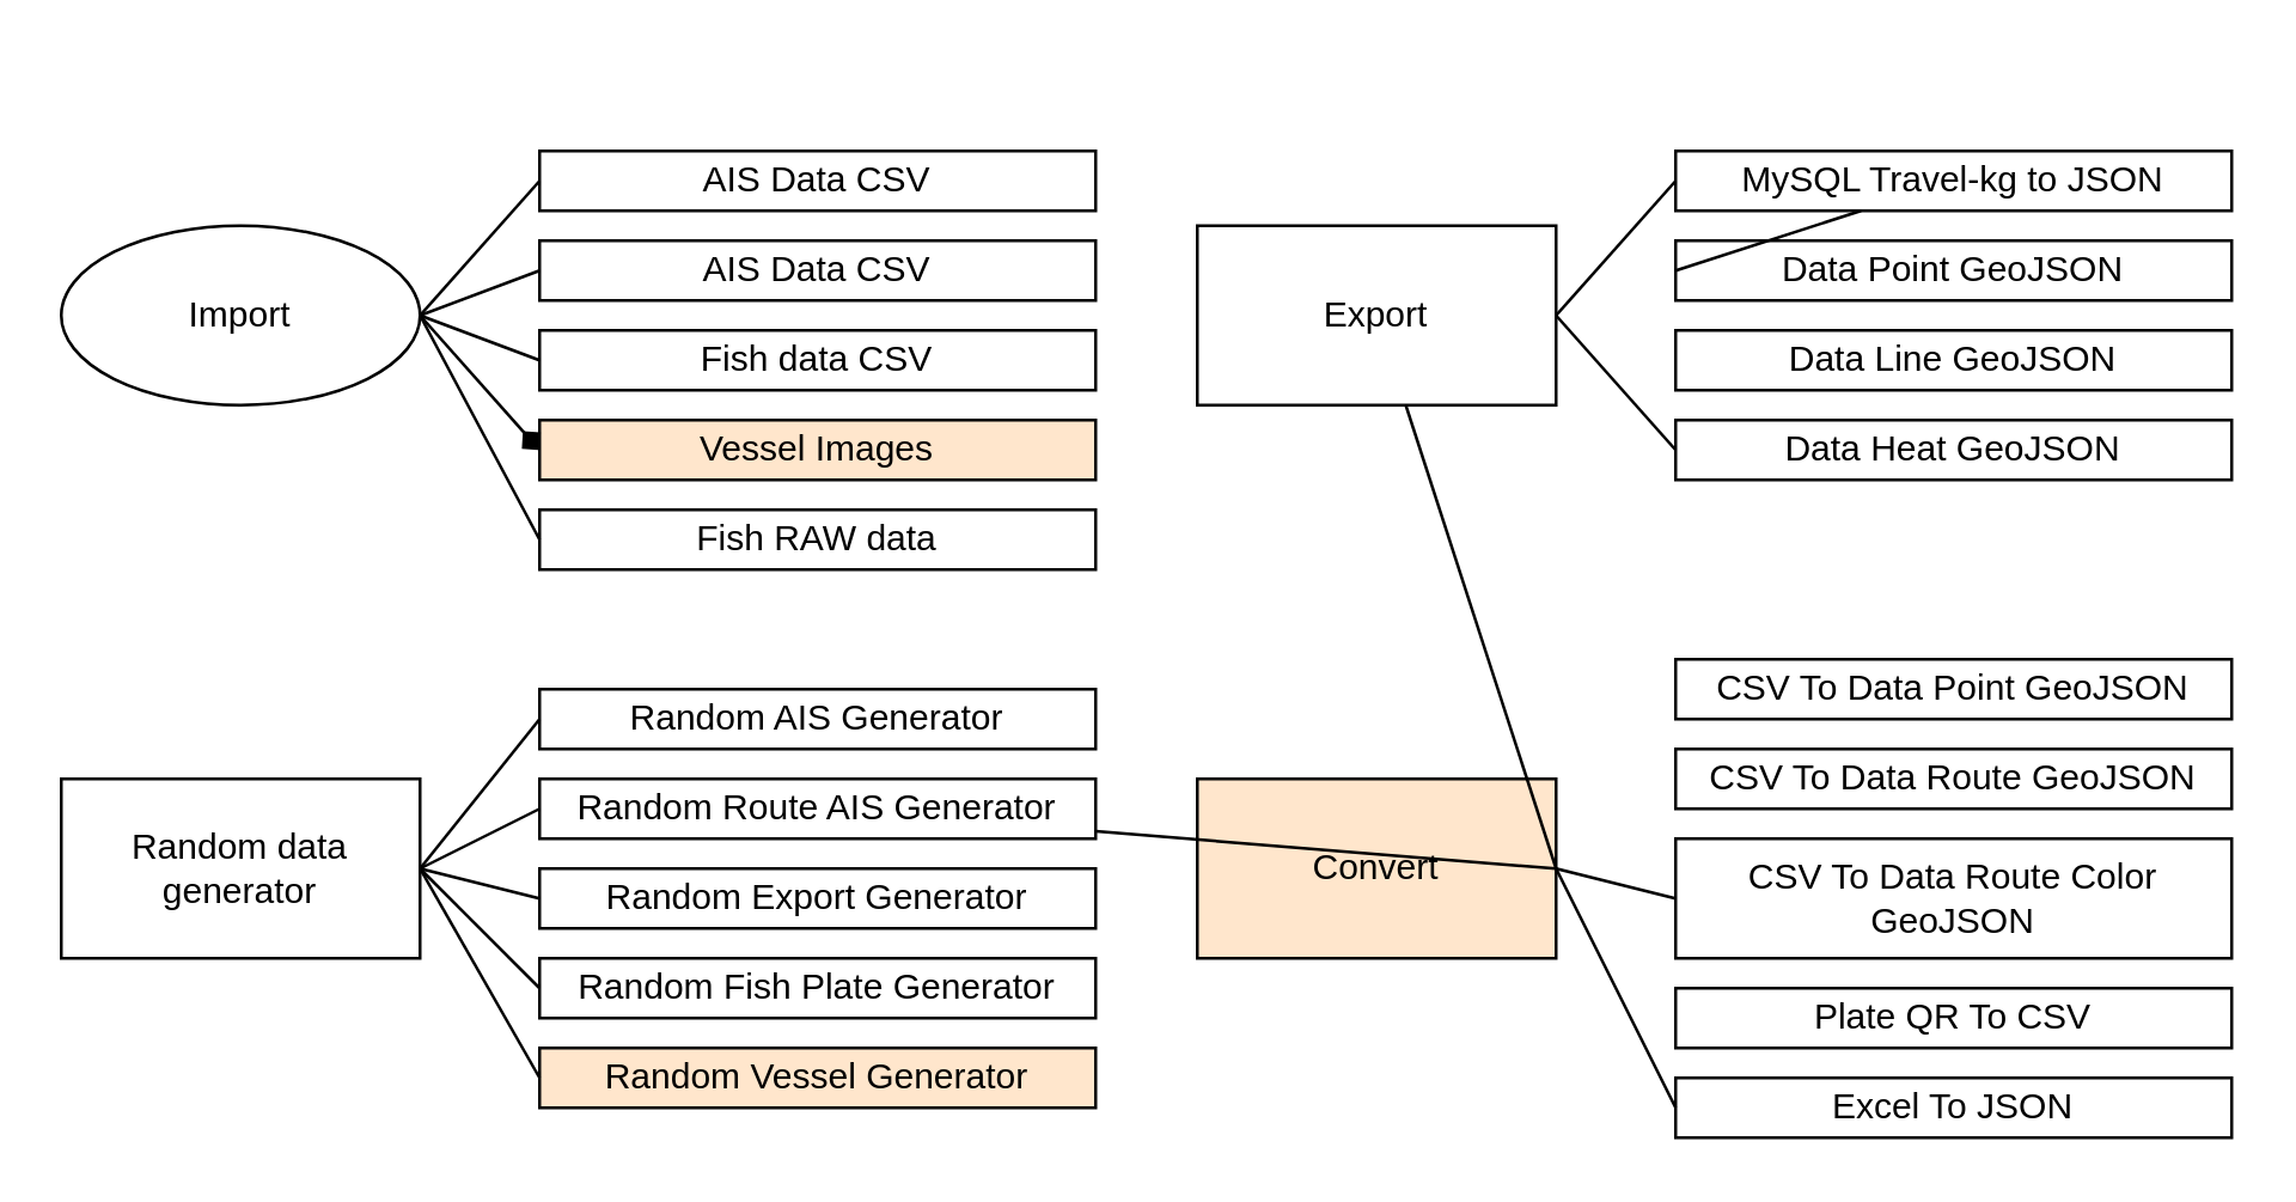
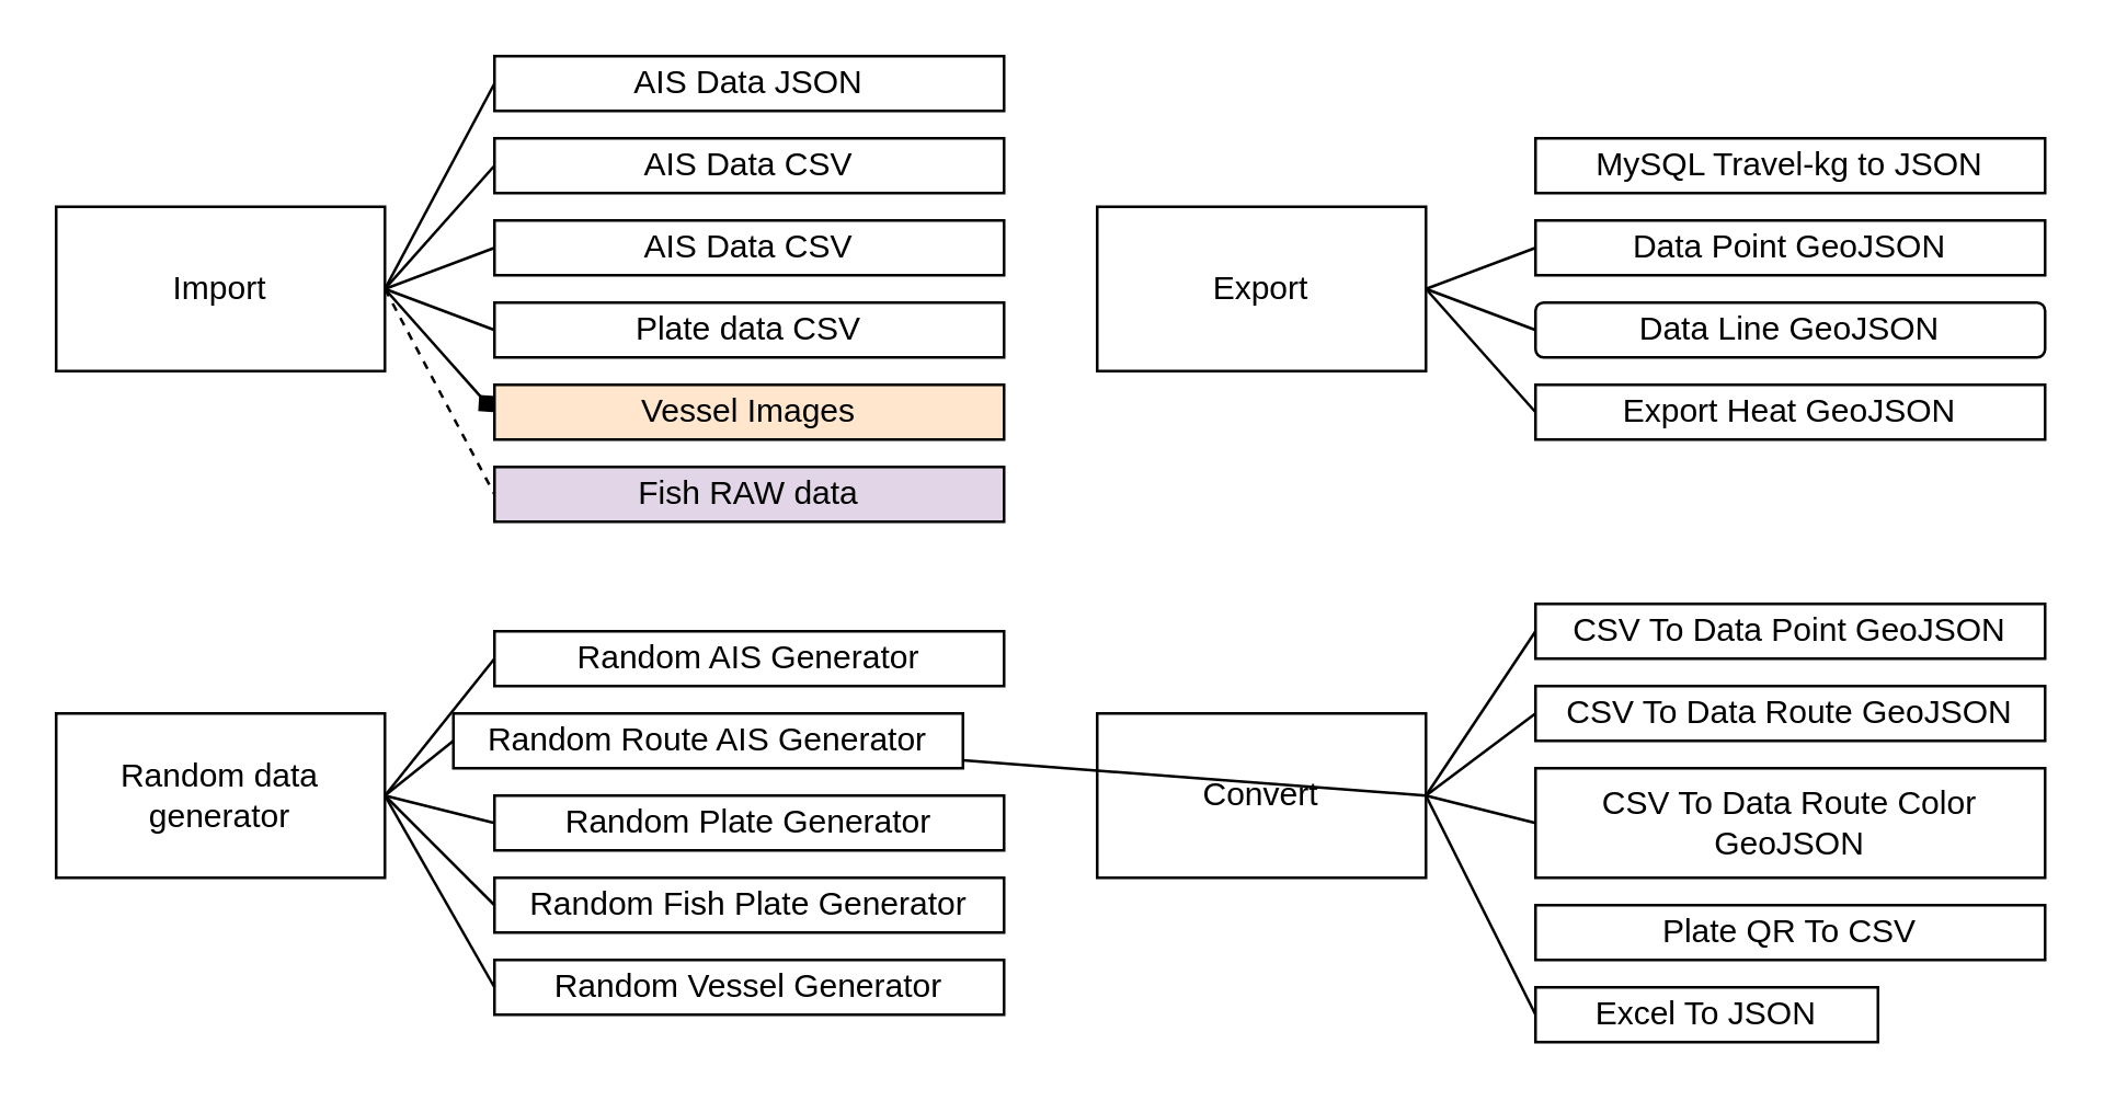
  <mxCell id="0" />
  <mxCell id="1" parent="0" />
- <mxCell id="2" value="Import" style="ellipse;whiteSpace=wrap;html=1;" vertex="1" parent="1"><mxGeometry x="20" y="75" width="120" height="60" as="geometry" /></mxCell>
+ <mxCell id="2" value="Import" style="rounded=0;whiteSpace=wrap;html=1;" vertex="1" parent="1"><mxGeometry x="20" y="75" width="120" height="60" as="geometry" /></mxCell>
  <mxCell id="3" value="Export" style="rounded=0;whiteSpace=wrap;html=1;" vertex="1" parent="1"><mxGeometry x="400" y="75" width="120" height="60" as="geometry" /></mxCell>
  <mxCell id="4" value="Random data generator" style="rounded=0;whiteSpace=wrap;html=1;" vertex="1" parent="1"><mxGeometry x="20" y="260" width="120" height="60" as="geometry" /></mxCell>
- <mxCell id="5" value="Convert" style="rounded=0;whiteSpace=wrap;html=1;fillColor=#ffe6cc;" vertex="1" parent="1"><mxGeometry x="400" y="260" width="120" height="60" as="geometry" /></mxCell>
+ <mxCell id="5" value="Convert" style="rounded=0;whiteSpace=wrap;html=1;" vertex="1" parent="1"><mxGeometry x="400" y="260" width="120" height="60" as="geometry" /></mxCell>
+ <mxCell id="6" value="AIS Data JSON" style="rounded=0;whiteSpace=wrap;html=1;" vertex="1" parent="1"><mxGeometry x="180" y="20" width="186" height="20" as="geometry" /></mxCell>
  <mxCell id="7" value="AIS Data CSV" style="rounded=0;whiteSpace=wrap;html=1;" vertex="1" parent="1"><mxGeometry x="180" y="50" width="186" height="20" as="geometry" /></mxCell>
  <mxCell id="8" value="AIS Data CSV" style="rounded=0;whiteSpace=wrap;html=1;" vertex="1" parent="1"><mxGeometry x="180" y="80" width="186" height="20" as="geometry" /></mxCell>
- <mxCell id="9" value="Fish data CSV" style="rounded=0;whiteSpace=wrap;html=1;" vertex="1" parent="1"><mxGeometry x="180" y="110" width="186" height="20" as="geometry" /></mxCell>
+ <mxCell id="9" value="Plate data CSV" style="rounded=0;whiteSpace=wrap;html=1;" vertex="1" parent="1"><mxGeometry x="180" y="110" width="186" height="20" as="geometry" /></mxCell>
  <mxCell id="10" value="Vessel Images" style="rounded=0;whiteSpace=wrap;html=1;fillColor=#ffe6cc;" vertex="1" parent="1"><mxGeometry x="180" y="140" width="186" height="20" as="geometry" /></mxCell>
- <mxCell id="11" value="Fish RAW data" style="rounded=0;whiteSpace=wrap;html=1;" vertex="1" parent="1"><mxGeometry x="180" y="170" width="186" height="20" as="geometry" /></mxCell>
+ <mxCell id="11" value="Fish RAW data" style="rounded=0;whiteSpace=wrap;html=1;fillColor=#e1d5e7;" vertex="1" parent="1"><mxGeometry x="180" y="170" width="186" height="20" as="geometry" /></mxCell>
  <mxCell id="12" value="MySQL Travel-kg to JSON" style="rounded=0;whiteSpace=wrap;html=1;" vertex="1" parent="1"><mxGeometry x="560" y="50" width="186" height="20" as="geometry" /></mxCell>
  <mxCell id="13" value="Data Point GeoJSON" style="rounded=0;whiteSpace=wrap;html=1;" vertex="1" parent="1"><mxGeometry x="560" y="80" width="186" height="20" as="geometry" /></mxCell>
- <mxCell id="14" value="Data Line GeoJSON" style="rounded=0;whiteSpace=wrap;html=1;" vertex="1" parent="1"><mxGeometry x="560" y="110" width="186" height="20" as="geometry" /></mxCell>
- <mxCell id="15" value="Data Heat GeoJSON" style="rounded=0;whiteSpace=wrap;html=1;" vertex="1" parent="1"><mxGeometry x="560" y="140" width="186" height="20" as="geometry" /></mxCell>
+ <mxCell id="14" value="Data Line GeoJSON" style="whiteSpace=wrap;html=1;rounded=1;" vertex="1" parent="1"><mxGeometry x="560" y="110" width="186" height="20" as="geometry" /></mxCell>
+ <mxCell id="15" value="Export Heat GeoJSON" style="rounded=0;whiteSpace=wrap;html=1;" vertex="1" parent="1"><mxGeometry x="560" y="140" width="186" height="20" as="geometry" /></mxCell>
  <mxCell id="16" value="Random AIS Generator" style="rounded=0;whiteSpace=wrap;html=1;" vertex="1" parent="1"><mxGeometry x="180" y="230" width="186" height="20" as="geometry" /></mxCell>
  <mxCell id="17" value="Random Fish Plate Generator" style="rounded=0;whiteSpace=wrap;html=1;" vertex="1" parent="1"><mxGeometry x="180" y="320" width="186" height="20" as="geometry" /></mxCell>
- <mxCell id="18" value="Random Export Generator" style="rounded=0;whiteSpace=wrap;html=1;" vertex="1" parent="1"><mxGeometry x="180" y="290" width="186" height="20" as="geometry" /></mxCell>
- <mxCell id="19" value="Random Route AIS Generator" style="rounded=0;whiteSpace=wrap;html=1;" vertex="1" parent="1"><mxGeometry x="180" y="260" width="186" height="20" as="geometry" /></mxCell>
- <mxCell id="20" value="Random Vessel Generator" style="rounded=0;whiteSpace=wrap;html=1;fillColor=#ffe6cc;" vertex="1" parent="1"><mxGeometry x="180" y="350" width="186" height="20" as="geometry" /></mxCell>
+ <mxCell id="18" value="Random Plate Generator" style="rounded=0;whiteSpace=wrap;html=1;" vertex="1" parent="1"><mxGeometry x="180" y="290" width="186" height="20" as="geometry" /></mxCell>
+ <mxCell id="19" value="Random Route AIS Generator" style="rounded=0;whiteSpace=wrap;html=1;" vertex="1" parent="1"><mxGeometry x="165" y="260" width="186" height="20" as="geometry" /></mxCell>
+ <mxCell id="20" value="Random Vessel Generator" style="rounded=0;whiteSpace=wrap;html=1;" vertex="1" parent="1"><mxGeometry x="180" y="350" width="186" height="20" as="geometry" /></mxCell>
+ <mxCell id="21" value="" style="endArrow=none;html=1;rounded=0;exitX=1;exitY=0.5;exitDx=0;exitDy=0;entryX=0;entryY=0.5;entryDx=0;entryDy=0;" edge="1" parent="1" source="2" target="6"><mxGeometry width="50" height="50" relative="1" as="geometry"><mxPoint x="400" y="660" as="sourcePoint" /><mxPoint x="450" y="610" as="targetPoint" /></mxGeometry></mxCell>
  <mxCell id="22" value="" style="endArrow=none;html=1;rounded=0;exitX=1;exitY=0.5;exitDx=0;exitDy=0;entryX=0;entryY=0.5;entryDx=0;entryDy=0;" edge="1" parent="1" source="2" target="7"><mxGeometry width="50" height="50" relative="1" as="geometry"><mxPoint x="150" y="115" as="sourcePoint" /><mxPoint x="190" y="40" as="targetPoint" /></mxGeometry></mxCell>
  <mxCell id="23" value="" style="endArrow=none;html=1;rounded=0;entryX=0;entryY=0.5;entryDx=0;entryDy=0;exitX=1;exitY=0.5;exitDx=0;exitDy=0;" edge="1" parent="1" source="2" target="8"><mxGeometry width="50" height="50" relative="1" as="geometry"><mxPoint x="140" y="100" as="sourcePoint" /><mxPoint x="190" y="70" as="targetPoint" /></mxGeometry></mxCell>
  <mxCell id="24" value="" style="endArrow=none;html=1;rounded=0;entryX=0;entryY=0.5;entryDx=0;entryDy=0;exitX=1;exitY=0.5;exitDx=0;exitDy=0;" edge="1" parent="1" source="2" target="9"><mxGeometry width="50" height="50" relative="1" as="geometry"><mxPoint x="150" y="115" as="sourcePoint" /><mxPoint x="190" y="100" as="targetPoint" /></mxGeometry></mxCell>
  <mxCell id="25" value="" style="endArrow=diamond;html=1;rounded=0;entryX=0;entryY=0.5;entryDx=0;entryDy=0;exitX=1;exitY=0.5;exitDx=0;exitDy=0;" edge="1" parent="1" source="2" target="10"><mxGeometry width="50" height="50" relative="1" as="geometry"><mxPoint x="150" y="110" as="sourcePoint" /><mxPoint x="190" y="130" as="targetPoint" /></mxGeometry></mxCell>
- <mxCell id="26" value="" style="endArrow=none;html=1;rounded=0;entryX=0;entryY=0.5;entryDx=0;entryDy=0;exitX=1;exitY=0.5;exitDx=0;exitDy=0;" edge="1" parent="1" source="2" target="11"><mxGeometry width="50" height="50" relative="1" as="geometry"><mxPoint x="140" y="100" as="sourcePoint" /><mxPoint x="190" y="160" as="targetPoint" /></mxGeometry></mxCell>
+ <mxCell id="26" value="" style="endArrow=none;html=1;rounded=0;entryX=0;entryY=0.5;entryDx=0;entryDy=0;exitX=1;exitY=0.5;exitDx=0;exitDy=0;dashed=1;" edge="1" parent="1" source="2" target="11"><mxGeometry width="50" height="50" relative="1" as="geometry"><mxPoint x="140" y="100" as="sourcePoint" /><mxPoint x="190" y="160" as="targetPoint" /></mxGeometry></mxCell>
  <mxCell id="27" value="" style="endArrow=none;html=1;rounded=0;entryX=1;entryY=0.5;entryDx=0;entryDy=0;" edge="1" parent="1" target="4"><mxGeometry width="50" height="50" relative="1" as="geometry"><mxPoint x="180" y="240" as="sourcePoint" /><mxPoint x="190" y="190" as="targetPoint" /></mxGeometry></mxCell>
  <mxCell id="28" value="" style="endArrow=none;html=1;rounded=0;exitX=0;exitY=0.5;exitDx=0;exitDy=0;" edge="1" parent="1" source="19"><mxGeometry width="50" height="50" relative="1" as="geometry"><mxPoint x="190" y="250" as="sourcePoint" /><mxPoint x="140" y="290" as="targetPoint" /></mxGeometry></mxCell>
  <mxCell id="29" value="" style="endArrow=none;html=1;rounded=0;exitX=0;exitY=0.5;exitDx=0;exitDy=0;" edge="1" parent="1" source="18"><mxGeometry width="50" height="50" relative="1" as="geometry"><mxPoint x="190" y="280" as="sourcePoint" /><mxPoint x="140" y="290" as="targetPoint" /></mxGeometry></mxCell>
  <mxCell id="30" value="" style="endArrow=none;html=1;rounded=0;exitX=0;exitY=0.5;exitDx=0;exitDy=0;" edge="1" parent="1" source="17"><mxGeometry width="50" height="50" relative="1" as="geometry"><mxPoint x="190" y="310" as="sourcePoint" /><mxPoint x="140" y="290" as="targetPoint" /></mxGeometry></mxCell>
  <mxCell id="31" value="" style="endArrow=none;html=1;rounded=0;exitX=0;exitY=0.5;exitDx=0;exitDy=0;entryX=1;entryY=0.5;entryDx=0;entryDy=0;" edge="1" parent="1" source="20" target="4"><mxGeometry width="50" height="50" relative="1" as="geometry"><mxPoint x="190" y="340" as="sourcePoint" /><mxPoint x="150" y="300" as="targetPoint" /></mxGeometry></mxCell>
- <mxCell id="32" value="" style="endArrow=none;html=1;rounded=0;entryX=1;entryY=0.5;entryDx=0;entryDy=0;exitX=0;exitY=0.5;exitDx=0;exitDy=0;" edge="1" parent="1" source="12" target="3"><mxGeometry width="50" height="50" relative="1" as="geometry"><mxPoint x="560" y="60" as="sourcePoint" /><mxPoint x="520" y="110" as="targetPoint" /></mxGeometry></mxCell>
- <mxCell id="33" value="" style="endArrow=none;html=1;rounded=0;exitX=0;exitY=0.5;exitDx=0;exitDy=0;" edge="1" parent="1" source="13" target="12"><mxGeometry width="50" height="50" relative="1" as="geometry"><mxPoint x="570" y="70" as="sourcePoint" /><mxPoint x="530" y="115" as="targetPoint" /></mxGeometry></mxCell>
+ <mxCell id="33" value="" style="endArrow=none;html=1;rounded=0;entryX=1;entryY=0.5;entryDx=0;entryDy=0;exitX=0;exitY=0.5;exitDx=0;exitDy=0;" edge="1" parent="1" source="13" target="3"><mxGeometry width="50" height="50" relative="1" as="geometry"><mxPoint x="570" y="70" as="sourcePoint" /><mxPoint x="530" y="115" as="targetPoint" /></mxGeometry></mxCell>
+ <mxCell id="34" value="" style="endArrow=none;html=1;rounded=0;entryX=1;entryY=0.5;entryDx=0;entryDy=0;exitX=0;exitY=0.5;exitDx=0;exitDy=0;" edge="1" parent="1" source="14" target="3"><mxGeometry width="50" height="50" relative="1" as="geometry"><mxPoint x="570" y="100" as="sourcePoint" /><mxPoint x="530" y="115" as="targetPoint" /></mxGeometry></mxCell>
  <mxCell id="35" value="" style="endArrow=none;html=1;rounded=0;entryX=1;entryY=0.5;entryDx=0;entryDy=0;exitX=0;exitY=0.5;exitDx=0;exitDy=0;" edge="1" parent="1" source="15" target="3"><mxGeometry width="50" height="50" relative="1" as="geometry"><mxPoint x="570" y="130" as="sourcePoint" /><mxPoint x="530" y="115" as="targetPoint" /></mxGeometry></mxCell>
  <mxCell id="36" value="CSV To Data Point GeoJSON" style="rounded=0;whiteSpace=wrap;html=1;" vertex="1" parent="1"><mxGeometry x="560" y="220" width="186" height="20" as="geometry" /></mxCell>
  <mxCell id="37" value="CSV To Data Route GeoJSON" style="rounded=0;whiteSpace=wrap;html=1;" vertex="1" parent="1"><mxGeometry x="560" y="250" width="186" height="20" as="geometry" /></mxCell>
  <mxCell id="38" value="CSV To Data Route Color GeoJSON" style="rounded=0;whiteSpace=wrap;html=1;" vertex="1" parent="1"><mxGeometry x="560" y="280" width="186" height="40" as="geometry" /></mxCell>
  <mxCell id="39" value="Plate QR To CSV" style="rounded=0;whiteSpace=wrap;html=1;" vertex="1" parent="1"><mxGeometry x="560" y="330" width="186" height="20" as="geometry" /></mxCell>
- <mxCell id="40" value="Excel To JSON" style="rounded=0;whiteSpace=wrap;html=1;" vertex="1" parent="1"><mxGeometry x="560" y="360" width="186" height="20" as="geometry" /></mxCell>
- <mxCell id="42" value="" style="endArrow=none;html=1;rounded=0;exitX=1;exitY=0.5;exitDx=0;exitDy=0;" edge="1" parent="1" source="5" target="3"><mxGeometry width="50" height="50" relative="1" as="geometry"><mxPoint x="530" y="300" as="sourcePoint" /><mxPoint x="570" y="240" as="targetPoint" /></mxGeometry></mxCell>
+ <mxCell id="40" value="Excel To JSON" style="rounded=0;whiteSpace=wrap;html=1;" vertex="1" parent="1"><mxGeometry x="560" y="360" width="125" height="20" as="geometry" /></mxCell>
+ <mxCell id="41" value="" style="endArrow=none;html=1;rounded=0;exitX=1;exitY=0.5;exitDx=0;exitDy=0;entryX=0;entryY=0.5;entryDx=0;entryDy=0;" edge="1" parent="1" source="5" target="36"><mxGeometry width="50" height="50" relative="1" as="geometry"><mxPoint x="400" y="480" as="sourcePoint" /><mxPoint x="450" y="430" as="targetPoint" /></mxGeometry></mxCell>
+ <mxCell id="42" value="" style="endArrow=none;html=1;rounded=0;exitX=1;exitY=0.5;exitDx=0;exitDy=0;entryX=0;entryY=0.5;entryDx=0;entryDy=0;" edge="1" parent="1" source="5" target="37"><mxGeometry width="50" height="50" relative="1" as="geometry"><mxPoint x="530" y="300" as="sourcePoint" /><mxPoint x="570" y="240" as="targetPoint" /></mxGeometry></mxCell>
  <mxCell id="43" value="" style="endArrow=none;html=1;rounded=0;entryX=0;entryY=0.5;entryDx=0;entryDy=0;" edge="1" parent="1" target="38"><mxGeometry width="50" height="50" relative="1" as="geometry"><mxPoint x="520" y="290" as="sourcePoint" /><mxPoint x="570" y="270" as="targetPoint" /></mxGeometry></mxCell>
  <mxCell id="44" value="" style="endArrow=none;html=1;rounded=0;exitX=1;exitY=0.5;exitDx=0;exitDy=0;" edge="1" parent="1" source="5" target="19"><mxGeometry width="50" height="50" relative="1" as="geometry"><mxPoint x="530" y="300" as="sourcePoint" /><mxPoint x="570" y="310" as="targetPoint" /></mxGeometry></mxCell>
  <mxCell id="45" value="" style="endArrow=none;html=1;rounded=0;entryX=0;entryY=0.5;entryDx=0;entryDy=0;exitX=1;exitY=0.5;exitDx=0;exitDy=0;" edge="1" parent="1" source="5" target="40"><mxGeometry width="50" height="50" relative="1" as="geometry"><mxPoint x="530" y="300" as="sourcePoint" /><mxPoint x="570" y="350" as="targetPoint" /></mxGeometry></mxCell>
